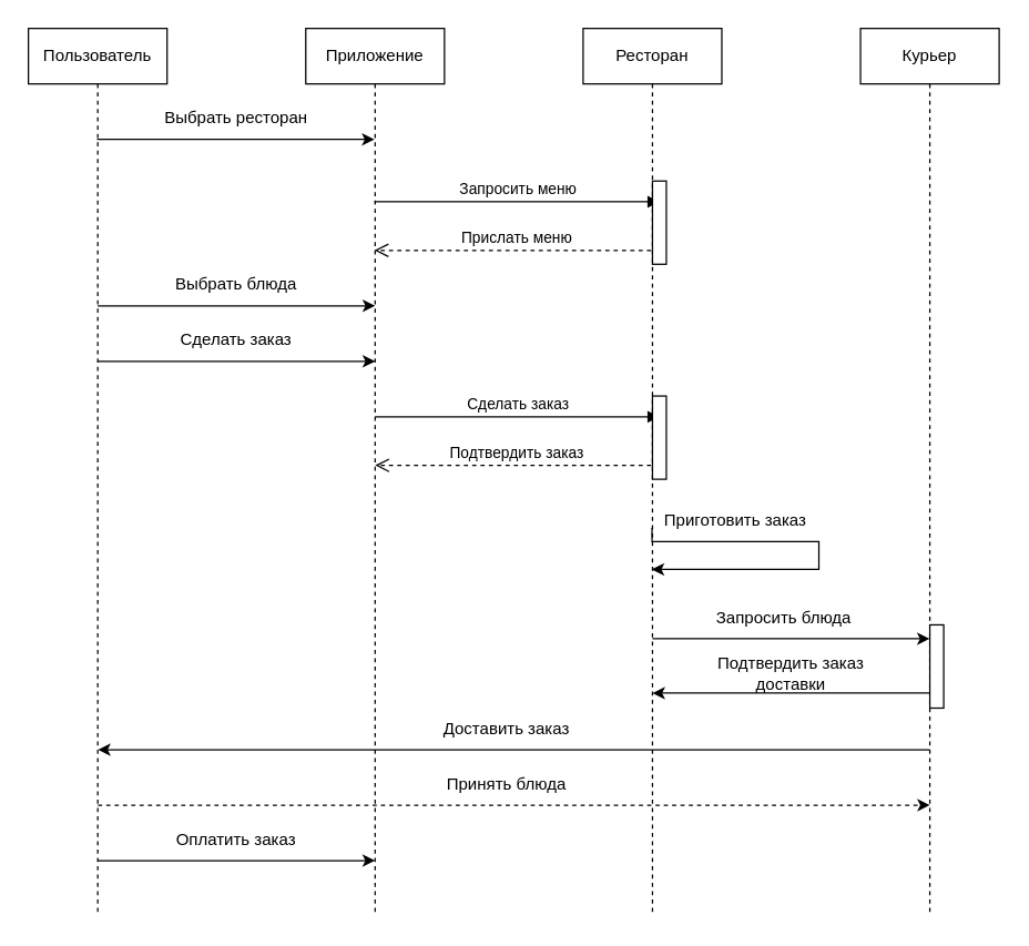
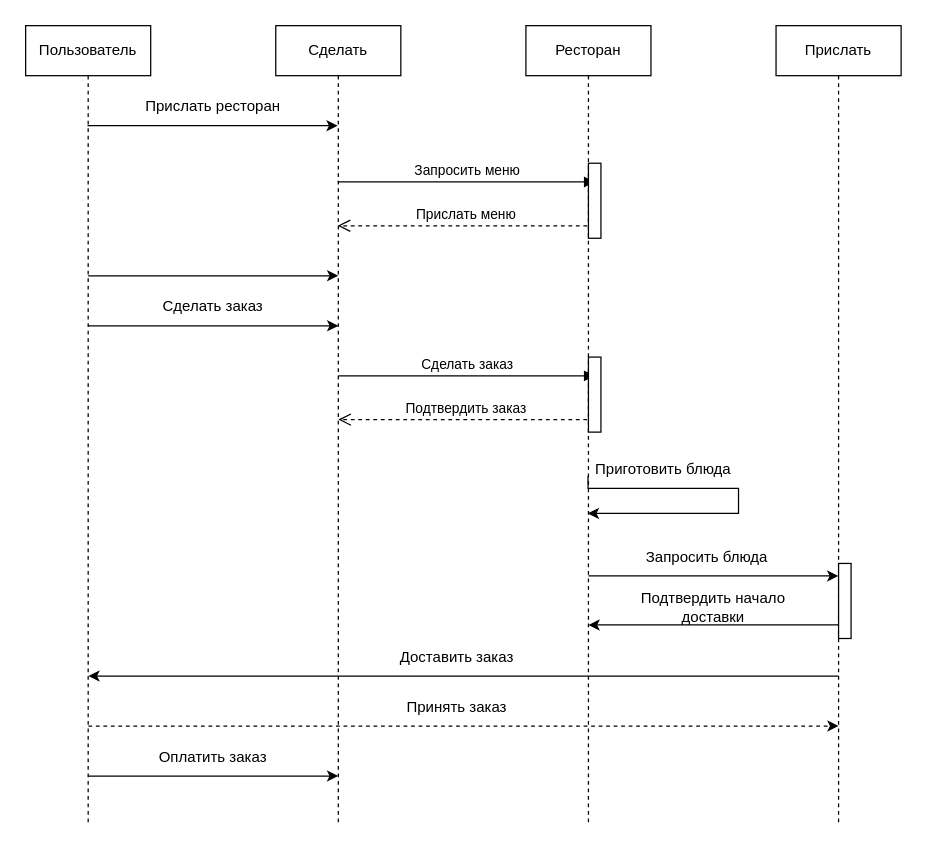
  <mxCell id="0" />
  <mxCell id="1" parent="0" />
  <mxCell id="2" style="edgeStyle=orthogonalEdgeStyle;rounded=0;orthogonalLoop=1;jettySize=auto;html=1;curved=0;" edge="1" parent="1"><mxGeometry relative="1" as="geometry"><mxPoint x="69.5" y="100" as="sourcePoint" /><mxPoint x="269.5" y="100" as="targetPoint" /></mxGeometry></mxCell>
  <mxCell id="3" style="edgeStyle=orthogonalEdgeStyle;rounded=0;orthogonalLoop=1;jettySize=auto;html=1;curved=0;" edge="1" parent="1"><mxGeometry relative="1" as="geometry"><mxPoint x="70" y="220" as="sourcePoint" /><mxPoint x="270" y="220" as="targetPoint" /></mxGeometry></mxCell>
  <mxCell id="4" style="edgeStyle=orthogonalEdgeStyle;rounded=0;orthogonalLoop=1;jettySize=auto;html=1;curved=0;dashed=1;" edge="1" parent="1"><mxGeometry relative="1" as="geometry"><mxPoint x="70.167" y="580" as="sourcePoint" /><mxPoint x="670" y="580" as="targetPoint" /></mxGeometry></mxCell>
  <mxCell id="5" style="edgeStyle=orthogonalEdgeStyle;rounded=0;orthogonalLoop=1;jettySize=auto;html=1;curved=0;" edge="1" parent="1"><mxGeometry relative="1" as="geometry"><mxPoint x="70.087" y="620" as="sourcePoint" /><mxPoint x="269.92" y="620" as="targetPoint" /></mxGeometry></mxCell>
  <mxCell id="6" value="Пользователь" style="shape=umlLifeline;perimeter=lifelinePerimeter;whiteSpace=wrap;html=1;container=1;dropTarget=0;collapsible=0;recursiveResize=0;outlineConnect=0;portConstraint=eastwest;newEdgeStyle={&quot;curved&quot;:0,&quot;rounded&quot;:0};" vertex="1" parent="1"><mxGeometry x="20" y="20" width="100" height="640" as="geometry" /></mxCell>
- <mxCell id="7" value="Приложение" style="shape=umlLifeline;perimeter=lifelinePerimeter;whiteSpace=wrap;html=1;container=1;dropTarget=0;collapsible=0;recursiveResize=0;outlineConnect=0;portConstraint=eastwest;newEdgeStyle={&quot;curved&quot;:0,&quot;rounded&quot;:0};" vertex="1" parent="1"><mxGeometry x="220" y="20" width="100" height="640" as="geometry" /></mxCell>
+ <mxCell id="7" value="Сделать" style="shape=umlLifeline;perimeter=lifelinePerimeter;whiteSpace=wrap;html=1;container=1;dropTarget=0;collapsible=0;recursiveResize=0;outlineConnect=0;portConstraint=eastwest;newEdgeStyle={&quot;curved&quot;:0,&quot;rounded&quot;:0};" vertex="1" parent="1"><mxGeometry x="220" y="20" width="100" height="640" as="geometry" /></mxCell>
  <mxCell id="8" style="edgeStyle=orthogonalEdgeStyle;rounded=0;orthogonalLoop=1;jettySize=auto;html=1;curved=0;" edge="1" parent="1"><mxGeometry relative="1" as="geometry"><mxPoint x="469.997" y="460" as="sourcePoint" /><mxPoint x="669.83" y="460" as="targetPoint" /></mxGeometry></mxCell>
  <mxCell id="9" value="Ресторан" style="shape=umlLifeline;perimeter=lifelinePerimeter;whiteSpace=wrap;html=1;container=1;dropTarget=0;collapsible=0;recursiveResize=0;outlineConnect=0;portConstraint=eastwest;newEdgeStyle={&quot;curved&quot;:0,&quot;rounded&quot;:0};" vertex="1" parent="1"><mxGeometry x="420" y="20" width="100" height="640" as="geometry" /></mxCell>
  <mxCell id="10" value="Запросить меню" style="html=1;verticalAlign=bottom;endArrow=block;curved=0;rounded=0;entryX=1;entryY=0;entryDx=0;entryDy=5;" edge="1" parent="9" source="7"><mxGeometry relative="1" as="geometry"><mxPoint x="125" y="125" as="sourcePoint" /><mxPoint x="55" y="125" as="targetPoint" /></mxGeometry></mxCell>
  <mxCell id="11" value="Прислать меню" style="html=1;verticalAlign=bottom;endArrow=open;dashed=1;endSize=8;curved=0;rounded=0;" edge="1" parent="9" target="7"><mxGeometry relative="1" as="geometry"><mxPoint x="125" y="195" as="targetPoint" /><mxPoint x="55" y="160" as="sourcePoint" /></mxGeometry></mxCell>
  <mxCell id="12" style="edgeStyle=orthogonalEdgeStyle;rounded=0;orthogonalLoop=1;jettySize=auto;html=1;curved=0;" edge="1" parent="1"><mxGeometry relative="1" as="geometry"><mxPoint x="669.83" y="499.17" as="sourcePoint" /><mxPoint x="469.997" y="499.17" as="targetPoint" /></mxGeometry></mxCell>
  <mxCell id="13" style="edgeStyle=orthogonalEdgeStyle;rounded=0;orthogonalLoop=1;jettySize=auto;html=1;curved=0;" edge="1" parent="1"><mxGeometry relative="1" as="geometry"><mxPoint x="670" y="540" as="sourcePoint" /><mxPoint x="70.167" y="540" as="targetPoint" /></mxGeometry></mxCell>
- <mxCell id="14" value="Курьер" style="shape=umlLifeline;perimeter=lifelinePerimeter;whiteSpace=wrap;html=1;container=1;dropTarget=0;collapsible=0;recursiveResize=0;outlineConnect=0;portConstraint=eastwest;newEdgeStyle={&quot;curved&quot;:0,&quot;rounded&quot;:0};" vertex="1" parent="1"><mxGeometry x="620" y="20" width="100" height="640" as="geometry" /></mxCell>
- <mxCell id="15" value="Выбрать ресторан" style="text;html=1;align=center;verticalAlign=middle;whiteSpace=wrap;rounded=0;" vertex="1" parent="1"><mxGeometry x="100" y="70" width="140" height="30" as="geometry" /></mxCell>
- <mxCell id="16" value="Выбрать блюда" style="text;html=1;align=center;verticalAlign=middle;whiteSpace=wrap;rounded=0;" vertex="1" parent="1"><mxGeometry x="120" y="190" width="100" height="30" as="geometry" /></mxCell>
+ <mxCell id="14" value="Прислать" style="shape=umlLifeline;perimeter=lifelinePerimeter;whiteSpace=wrap;html=1;container=1;dropTarget=0;collapsible=0;recursiveResize=0;outlineConnect=0;portConstraint=eastwest;newEdgeStyle={&quot;curved&quot;:0,&quot;rounded&quot;:0};" vertex="1" parent="1"><mxGeometry x="620" y="20" width="100" height="640" as="geometry" /></mxCell>
+ <mxCell id="15" value="Прислать ресторан" style="text;html=1;align=center;verticalAlign=middle;whiteSpace=wrap;rounded=0;" vertex="1" parent="1"><mxGeometry x="100" y="70" width="140" height="30" as="geometry" /></mxCell>
  <mxCell id="17" value="Сделать заказ" style="text;html=1;align=center;verticalAlign=middle;whiteSpace=wrap;rounded=0;" vertex="1" parent="1"><mxGeometry x="120" y="230" width="100" height="30" as="geometry" /></mxCell>
  <mxCell id="18" value="Сделать заказ" style="html=1;verticalAlign=bottom;endArrow=block;curved=0;rounded=0;entryX=1;entryY=0;entryDx=0;entryDy=5;" edge="1" parent="1"><mxGeometry relative="1" as="geometry"><mxPoint x="270" y="300" as="sourcePoint" /><mxPoint x="475" y="300" as="targetPoint" /></mxGeometry></mxCell>
  <mxCell id="19" value="Подтвердить заказ" style="html=1;verticalAlign=bottom;endArrow=open;dashed=1;endSize=8;curved=0;rounded=0;" edge="1" parent="1"><mxGeometry relative="1" as="geometry"><mxPoint x="270" y="335" as="targetPoint" /><mxPoint x="475" y="335" as="sourcePoint" /></mxGeometry></mxCell>
  <mxCell id="20" style="edgeStyle=orthogonalEdgeStyle;rounded=0;orthogonalLoop=1;jettySize=auto;html=1;curved=0;" edge="1" parent="1" target="9"><mxGeometry relative="1" as="geometry"><mxPoint x="469.667" y="380" as="sourcePoint" /><mxPoint x="469.667" y="400" as="targetPoint" /><Array as="points"><mxPoint x="470" y="390" /><mxPoint x="590" y="390" /><mxPoint x="590" y="410" /></Array></mxGeometry></mxCell>
- <mxCell id="21" value="Приготовить заказ" style="text;html=1;align=center;verticalAlign=middle;whiteSpace=wrap;rounded=0;" vertex="1" parent="1"><mxGeometry x="470" y="360" width="120" height="30" as="geometry" /></mxCell>
+ <mxCell id="21" value="Приготовить блюда" style="text;html=1;align=center;verticalAlign=middle;whiteSpace=wrap;rounded=0;" vertex="1" parent="1"><mxGeometry x="470" y="360" width="120" height="30" as="geometry" /></mxCell>
  <mxCell id="22" value="Запросить блюда" style="text;html=1;align=center;verticalAlign=middle;whiteSpace=wrap;rounded=0;" vertex="1" parent="1"><mxGeometry x="510" y="430" width="110" height="30" as="geometry" /></mxCell>
- <mxCell id="23" value="Подтвердить заказ доставки" style="text;html=1;align=center;verticalAlign=middle;whiteSpace=wrap;rounded=0;" vertex="1" parent="1"><mxGeometry x="510" y="470" width="120" height="30" as="geometry" /></mxCell>
+ <mxCell id="23" value="Подтвердить начало доставки" style="text;html=1;align=center;verticalAlign=middle;whiteSpace=wrap;rounded=0;" vertex="1" parent="1"><mxGeometry x="510" y="470" width="120" height="30" as="geometry" /></mxCell>
  <mxCell id="24" style="edgeStyle=orthogonalEdgeStyle;rounded=0;orthogonalLoop=1;jettySize=auto;html=1;curved=0;" edge="1" parent="1"><mxGeometry relative="1" as="geometry"><mxPoint x="70" y="260" as="sourcePoint" /><mxPoint x="270" y="260" as="targetPoint" /></mxGeometry></mxCell>
  <mxCell id="25" value="" style="rounded=0;whiteSpace=wrap;html=1;" vertex="1" parent="1"><mxGeometry x="470" y="130" width="10" height="60" as="geometry" /></mxCell>
  <mxCell id="26" value="" style="rounded=0;whiteSpace=wrap;html=1;" vertex="1" parent="1"><mxGeometry x="470" y="285" width="10" height="60" as="geometry" /></mxCell>
  <mxCell id="27" value="" style="rounded=0;whiteSpace=wrap;html=1;" vertex="1" parent="1"><mxGeometry x="670" y="450" width="10" height="60" as="geometry" /></mxCell>
  <mxCell id="28" value="Доставить заказ" style="text;html=1;align=center;verticalAlign=middle;whiteSpace=wrap;rounded=0;" vertex="1" parent="1"><mxGeometry x="317" y="510" width="96" height="30" as="geometry" /></mxCell>
- <mxCell id="29" value="Принять блюда" style="text;html=1;align=center;verticalAlign=middle;whiteSpace=wrap;rounded=0;" vertex="1" parent="1"><mxGeometry x="310" y="550" width="110" height="30" as="geometry" /></mxCell>
+ <mxCell id="29" value="Принять заказ" style="text;html=1;align=center;verticalAlign=middle;whiteSpace=wrap;rounded=0;" vertex="1" parent="1"><mxGeometry x="310" y="550" width="110" height="30" as="geometry" /></mxCell>
  <mxCell id="30" value="Оплатить заказ" style="text;html=1;align=center;verticalAlign=middle;whiteSpace=wrap;rounded=0;" vertex="1" parent="1"><mxGeometry x="110" y="590" width="120" height="30" as="geometry" /></mxCell>
